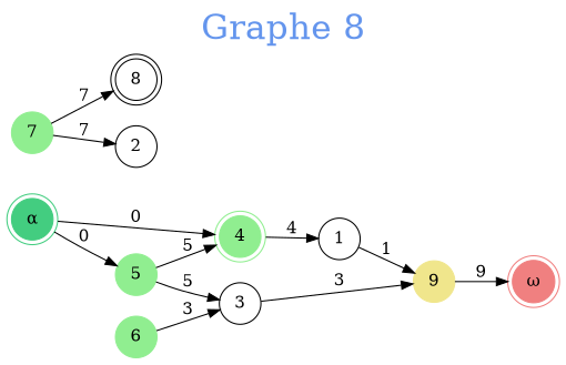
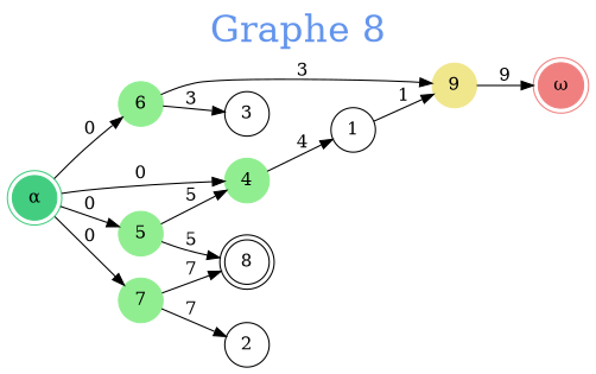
  digraph {
    fontcolor=cornflowerblue
    fontsize=30
    label="Graphe 8"
    labelloc=t
    rankdir=LR
    node [shape=circle style=filled]
    n1 [color=seagreen3 label="α" shape=doublecircle]
-   n2 [color=lightgreen label=4 shape=doublecircle]
+   n2 [color=lightgreen label=4]
    n3 [color=lightgreen label=5]
    n4 [color=lightgreen label=6]
    n5 [color=lightgreen label=7]
    n6 [label=1 style=""]
    n7 [label=8 shape=doublecircle style=""]
    n8 [label=3 style=""]
    n9 [label=2 style=""]
    n10 [color=khaki label=9]
    n11 [color=lightcoral label="ω" shape=doublecircle]
    n1 -> n2 [label=0]
    n1 -> n3 [label=0]
+   n1 -> n4 [label=0]
+   n1 -> n5 [label=0]
    n2 -> n6 [label=4]
    n3 -> n2 [label=5]
-   n3 -> n8 [label=5]
+   n3 -> n7 [label=5]
    n4 -> n8 [label=3]
    n5 -> n7 [label=7]
    n5 -> n9 [label=7]
    n6 -> n10 [label=1]
-   n8 -> n10 [label=3]
+   n4 -> n10 [label=3]
    n10 -> n11 [label=9]
  }
